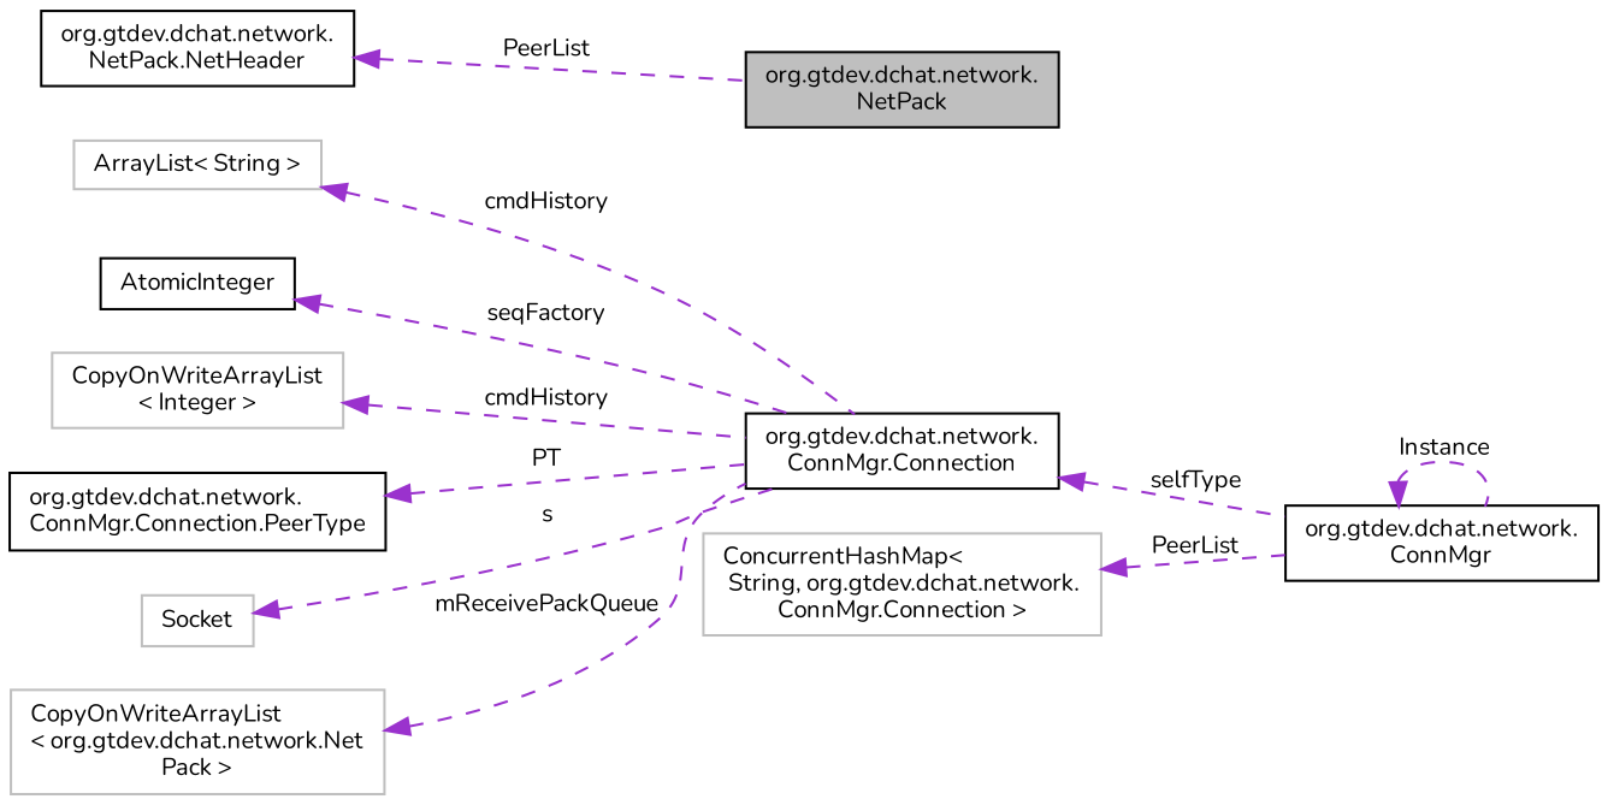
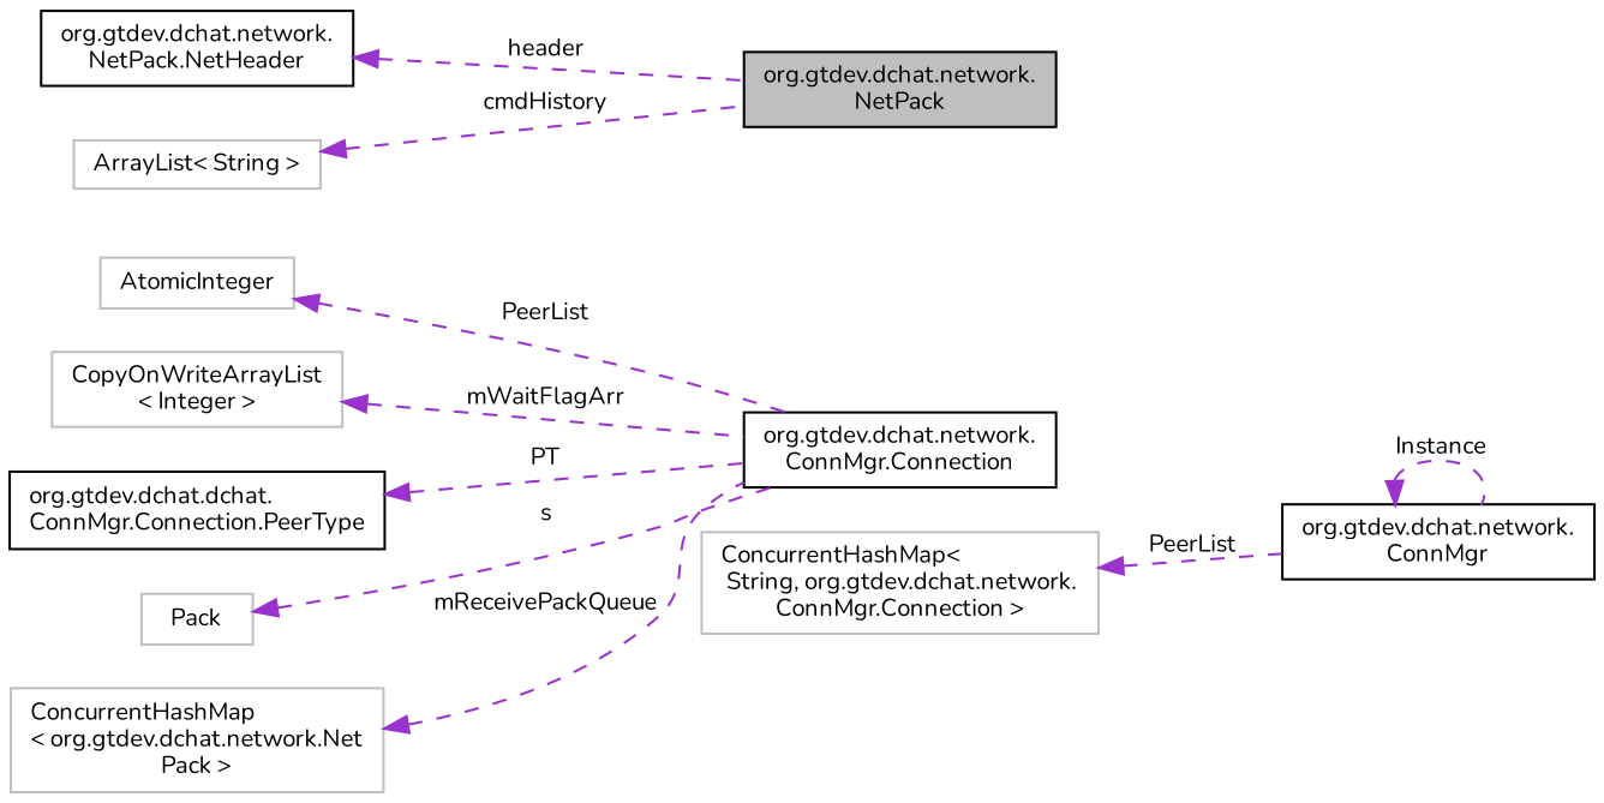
  digraph {
    fontname=Nunito
    rankdir=LR
    node [color=grey75 fillcolor=white fontname=Nunito fontsize=10 shape=record style=filled]
    edge [color=darkorchid3 dir=back fontname=Nunito fontsize=10 labelfontname=Helvetica labelfontsize=10 style=dashed]
    n1 [color=black fillcolor=grey75 fontcolor=black height=0.2 label="org.gtdev.dchat.network.\lNetPack" width=0.4]
    n2 [color=black height=0.2 label="org.gtdev.dchat.network.\lNetPack.NetHeader" width=0.4]
    n3 [color=black height=0.2 label="org.gtdev.dchat.network.\lConnMgr" width=0.4]
    n4 [color=black height=0.2 label="org.gtdev.dchat.network.\lConnMgr.Connection" width=0.4]
-   n5 [color=black height=0.2 label=AtomicInteger width=0.4]
+   n5 [height=0.2 label=AtomicInteger width=0.4]
    n6 [height=0.2 label="CopyOnWriteArrayList\l\< Integer \>" width=0.4]
    n7 [height=0.2 label="ArrayList\< String \>" width=0.4]
-   n8 [color=black height=0.2 label="org.gtdev.dchat.network.\lConnMgr.Connection.PeerType" width=0.4]
-   n9 [height=0.2 label=Socket width=0.4]
-   n10 [height=0.2 label="CopyOnWriteArrayList\l\< org.gtdev.dchat.network.Net\lPack \>" width=0.4]
+   n8 [color=black height=0.2 label="org.gtdev.dchat.dchat.\lConnMgr.Connection.PeerType" width=0.4]
+   n9 [height=0.2 label=Pack width=0.4]
+   n10 [height=0.2 label="ConcurrentHashMap\l\< org.gtdev.dchat.network.Net\lPack \>" width=0.4]
    n11 [height=0.2 label="ConcurrentHashMap\<\l String, org.gtdev.dchat.network.\lConnMgr.Connection \>" width=0.4]
-   n2 -> n1 [label=" PeerList"]
+   n2 -> n1 [label=" header"]
    n3 -> n3 [label=" Instance"]
-   n4 -> n3 [label=" selfType"]
-   n5 -> n4 [label=" seqFactory"]
-   n6 -> n4 [label=" cmdHistory"]
-   n7 -> n4 [label=" cmdHistory"]
+   n5 -> n4 [label=" PeerList"]
+   n6 -> n4 [label=" mWaitFlagArr"]
+   n7 -> n1 [label=" cmdHistory"]
    n8 -> n4 [label=" PT"]
    n9 -> n4 [label=" s"]
    n10 -> n4 [label=" mReceivePackQueue"]
    n11 -> n3 [label=" PeerList"]
  }
